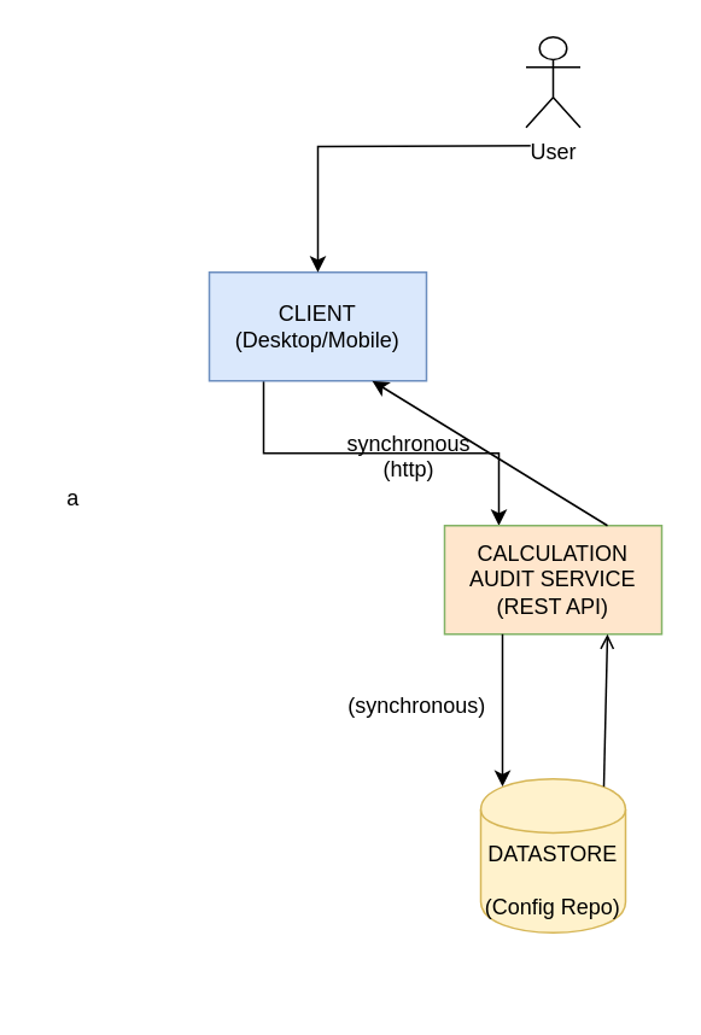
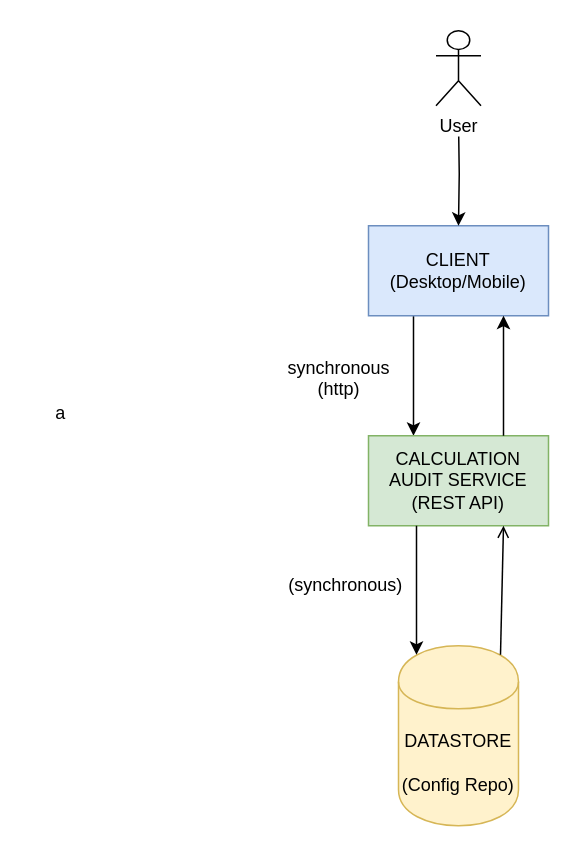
  <mxCell id="0" />
  <mxCell id="1" parent="0" />
  <mxCell id="2" style="edgeStyle=orthogonalEdgeStyle;rounded=0;orthogonalLoop=1;jettySize=auto;html=1;exitX=0.25;exitY=1;exitDx=0;exitDy=0;entryX=0.25;entryY=0;entryDx=0;entryDy=0;" parent="1" source="3" target="4" edge="1"><mxGeometry relative="1" as="geometry"><mxPoint x="290" y="290" as="targetPoint" /></mxGeometry></mxCell>
- <mxCell id="3" value="CLIENT (Desktop/Mobile)" style="rounded=0;whiteSpace=wrap;html=1;fillColor=#dae8fc;strokeColor=#6c8ebf;" parent="1" vertex="1"><mxGeometry x="115" y="150" width="120" height="60" as="geometry" /></mxCell>
- <mxCell id="4" value="CALCULATION AUDIT SERVICE&lt;br&gt;(REST API)" style="rounded=0;whiteSpace=wrap;html=1;fillColor=#ffe6cc;strokeColor=#82b366;" parent="1" vertex="1"><mxGeometry x="245" y="290" width="120" height="60" as="geometry" /></mxCell>
- <mxCell id="5" value="DATASTORE&lt;br&gt;&lt;br&gt;(Config Repo)" style="shape=cylinder;whiteSpace=wrap;html=1;boundedLbl=1;backgroundOutline=1;rounded=0;fillColor=#fff2cc;strokeColor=#d6b656;" parent="1" vertex="1"><mxGeometry x="265" y="430" width="80" height="85" as="geometry" /></mxCell>
+ <mxCell id="3" value="CLIENT (Desktop/Mobile)" style="rounded=0;whiteSpace=wrap;html=1;fillColor=#dae8fc;strokeColor=#6c8ebf;" parent="1" vertex="1"><mxGeometry x="245" y="150" width="120" height="60" as="geometry" /></mxCell>
+ <mxCell id="4" value="CALCULATION AUDIT SERVICE&lt;br&gt;(REST API)" style="rounded=0;whiteSpace=wrap;html=1;fillColor=#d5e8d4;strokeColor=#82b366;" parent="1" vertex="1"><mxGeometry x="245" y="290" width="120" height="60" as="geometry" /></mxCell>
+ <mxCell id="5" value="DATASTORE&lt;br&gt;&lt;br&gt;(Config Repo)" style="shape=cylinder;whiteSpace=wrap;html=1;boundedLbl=1;backgroundOutline=1;rounded=0;fillColor=#fff2cc;strokeColor=#d6b656;" parent="1" vertex="1"><mxGeometry x="265" y="430" width="80" height="120" as="geometry" /></mxCell>
  <mxCell id="6" value="" style="endArrow=classic;html=1;entryX=0.15;entryY=0.05;entryDx=0;entryDy=0;entryPerimeter=0;" parent="1" target="5" edge="1"><mxGeometry width="50" height="50" relative="1" as="geometry"><mxPoint x="277" y="350" as="sourcePoint" /><mxPoint x="277" y="436" as="targetPoint" /></mxGeometry></mxCell>
  <mxCell id="7" value="" style="endArrow=classic;html=1;exitX=0.75;exitY=0;exitDx=0;exitDy=0;entryX=0.75;entryY=1;entryDx=0;entryDy=0;" parent="1" source="4" target="3" edge="1"><mxGeometry width="50" height="50" relative="1" as="geometry"><mxPoint x="290" y="130" as="sourcePoint" /><mxPoint x="290" y="220" as="targetPoint" /></mxGeometry></mxCell>
  <mxCell id="8" value="" style="endArrow=open;html=1;exitX=0.85;exitY=0.05;exitDx=0;exitDy=0;exitPerimeter=0;entryX=0.75;entryY=1;entryDx=0;entryDy=0;" parent="1" source="5" target="4" edge="1"><mxGeometry width="50" height="50" relative="1" as="geometry"><mxPoint x="340" y="339" as="sourcePoint" /><mxPoint x="323" y="353" as="targetPoint" /></mxGeometry></mxCell>
  <mxCell id="9" value="" style="edgeStyle=orthogonalEdgeStyle;rounded=0;orthogonalLoop=1;jettySize=auto;html=1;" parent="1" target="3" edge="1"><mxGeometry relative="1" as="geometry"><mxPoint x="305" y="80" as="sourcePoint" /></mxGeometry></mxCell>
  <mxCell id="10" value="User&lt;br&gt;" style="shape=umlActor;verticalLabelPosition=bottom;labelBackgroundColor=#ffffff;verticalAlign=top;html=1;outlineConnect=0;" parent="1" vertex="1"><mxGeometry x="290" y="20" width="30" height="50" as="geometry" /></mxCell>
  <mxCell id="11" value="synchronous&lt;br&gt;(http)" style="text;html=1;resizable=0;points=[];autosize=1;align=center;verticalAlign=top;spacingTop=-4;" parent="1" vertex="1"><mxGeometry x="185" y="235" width="80" height="30" as="geometry" /></mxCell>
  <mxCell id="12" value="(synchronous)" style="text;html=1;resizable=0;points=[];autosize=1;align=left;verticalAlign=top;spacingTop=-4;" parent="1" vertex="1"><mxGeometry x="190" y="380" width="90" height="20" as="geometry" /></mxCell>
  <mxCell id="13" value="a" style="text;html=1;strokeColor=none;fillColor=none;align=center;verticalAlign=middle;whiteSpace=wrap;rounded=0;" parent="1" vertex="1"><mxGeometry x="20" y="265" width="40" height="20" as="geometry" /></mxCell>
